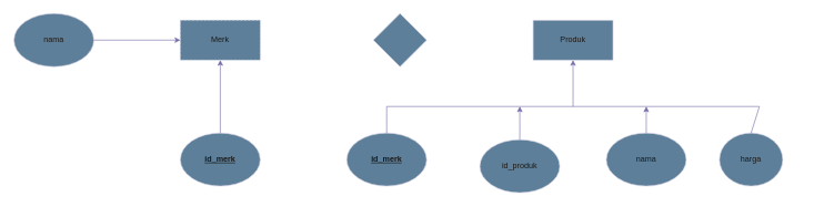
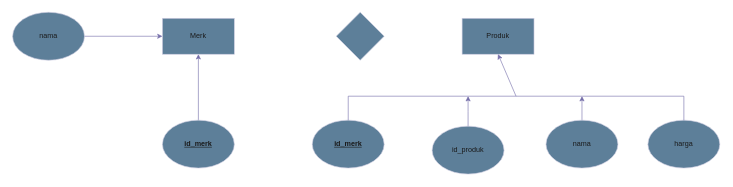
  <mxCell id="0" />
  <mxCell id="1" parent="0" />
- <mxCell id="2" value="Merk" style="rounded=0;whiteSpace=wrap;html=1;labelBackgroundColor=none;fillColor=#5D7F99;strokeColor=#D0CEE2;fontColor=#1A1A1A;dashed=1;" parent="1" vertex="1"><mxGeometry x="270" y="30" width="120" height="60" as="geometry" /></mxCell>
- <mxCell id="3" value="Produk" style="rounded=0;whiteSpace=wrap;html=1;labelBackgroundColor=none;fillColor=#5D7F99;strokeColor=#D0CEE2;fontColor=#1A1A1A;" vertex="1" parent="1"><mxGeometry x="800" y="30" width="120" height="60" as="geometry" /></mxCell>
+ <mxCell id="2" value="Merk" style="rounded=0;whiteSpace=wrap;html=1;labelBackgroundColor=none;fillColor=#5D7F99;strokeColor=#D0CEE2;fontColor=#1A1A1A;" parent="1" vertex="1"><mxGeometry x="270" y="30" width="120" height="60" as="geometry" /></mxCell>
+ <mxCell id="3" value="Produk" style="rounded=0;whiteSpace=wrap;html=1;labelBackgroundColor=none;fillColor=#5D7F99;strokeColor=#D0CEE2;fontColor=#1A1A1A;" vertex="1" parent="1"><mxGeometry x="770" y="30" width="120" height="60" as="geometry" /></mxCell>
  <mxCell id="4" value="" style="edgeStyle=orthogonalEdgeStyle;rounded=0;orthogonalLoop=1;jettySize=auto;html=1;labelBackgroundColor=none;strokeColor=#736CA8;fontColor=default;" edge="1" parent="1" source="5" target="2"><mxGeometry relative="1" as="geometry" /></mxCell>
  <mxCell id="5" value="&lt;b&gt;&lt;u&gt;id_merk&lt;/u&gt;&lt;/b&gt;" style="ellipse;whiteSpace=wrap;html=1;labelBackgroundColor=none;fillColor=#5D7F99;strokeColor=#D0CEE2;fontColor=#1A1A1A;" vertex="1" parent="1"><mxGeometry x="270" y="200" width="120" height="80" as="geometry" /></mxCell>
  <mxCell id="6" value="" style="edgeStyle=orthogonalEdgeStyle;rounded=0;orthogonalLoop=1;jettySize=auto;html=1;labelBackgroundColor=none;strokeColor=#736CA8;fontColor=default;" edge="1" parent="1" source="7" target="2"><mxGeometry relative="1" as="geometry" /></mxCell>
  <mxCell id="7" value="nama" style="ellipse;whiteSpace=wrap;html=1;labelBackgroundColor=none;fillColor=#5D7F99;strokeColor=#D0CEE2;fontColor=#1A1A1A;" vertex="1" parent="1"><mxGeometry x="20" y="20" width="120" height="80" as="geometry" /></mxCell>
  <mxCell id="8" value="&lt;b&gt;&lt;u&gt;id_merk&lt;/u&gt;&lt;/b&gt;" style="ellipse;whiteSpace=wrap;html=1;labelBackgroundColor=none;fillColor=#5D7F99;strokeColor=#D0CEE2;fontColor=#1A1A1A;" vertex="1" parent="1"><mxGeometry x="520" y="200" width="120" height="80" as="geometry" /></mxCell>
  <mxCell id="9" style="edgeStyle=orthogonalEdgeStyle;rounded=0;orthogonalLoop=1;jettySize=auto;html=1;labelBackgroundColor=none;strokeColor=#736CA8;fontColor=default;" edge="1" parent="1" source="10"><mxGeometry relative="1" as="geometry"><mxPoint x="780" y="160" as="targetPoint" /></mxGeometry></mxCell>
  <mxCell id="10" value="id_produk" style="ellipse;whiteSpace=wrap;html=1;labelBackgroundColor=none;fillColor=#5D7F99;strokeColor=#D0CEE2;fontColor=#1A1A1A;" vertex="1" parent="1"><mxGeometry x="720" y="210" width="120" height="80" as="geometry" /></mxCell>
  <mxCell id="11" style="edgeStyle=orthogonalEdgeStyle;rounded=0;orthogonalLoop=1;jettySize=auto;html=1;labelBackgroundColor=none;strokeColor=#736CA8;fontColor=default;" edge="1" parent="1" source="12"><mxGeometry relative="1" as="geometry"><mxPoint x="970" y="160" as="targetPoint" /></mxGeometry></mxCell>
  <mxCell id="12" value="nama" style="ellipse;whiteSpace=wrap;html=1;labelBackgroundColor=none;fillColor=#5D7F99;strokeColor=#D0CEE2;fontColor=#1A1A1A;" vertex="1" parent="1"><mxGeometry x="910" y="200" width="120" height="80" as="geometry" /></mxCell>
  <mxCell id="13" value="" style="rhombus;whiteSpace=wrap;html=1;labelBackgroundColor=none;fillColor=#5D7F99;strokeColor=#D0CEE2;fontColor=#1A1A1A;" vertex="1" parent="1"><mxGeometry x="560" y="20" width="80" height="80" as="geometry" /></mxCell>
- <mxCell id="14" value="harga" style="ellipse;whiteSpace=wrap;html=1;labelBackgroundColor=none;fillColor=#5D7F99;strokeColor=#D0CEE2;fontColor=#1A1A1A;" vertex="1" parent="1"><mxGeometry x="1080" y="200" width="95" height="80" as="geometry" /></mxCell>
+ <mxCell id="14" value="harga" style="ellipse;whiteSpace=wrap;html=1;labelBackgroundColor=none;fillColor=#5D7F99;strokeColor=#D0CEE2;fontColor=#1A1A1A;" vertex="1" parent="1"><mxGeometry x="1080" y="200" width="120" height="80" as="geometry" /></mxCell>
  <mxCell id="15" value="" style="endArrow=none;html=1;rounded=0;exitX=0.5;exitY=0;exitDx=0;exitDy=0;entryX=0.5;entryY=0;entryDx=0;entryDy=0;labelBackgroundColor=none;strokeColor=#736CA8;fontColor=default;" edge="1" parent="1" source="8" target="14"><mxGeometry width="50" height="50" relative="1" as="geometry"><mxPoint x="770" y="230" as="sourcePoint" /><mxPoint x="1150" y="170" as="targetPoint" /><Array as="points"><mxPoint x="580" y="160" /><mxPoint x="1140" y="160" /></Array></mxGeometry></mxCell>
  <mxCell id="16" value="" style="endArrow=classic;html=1;rounded=0;entryX=0.5;entryY=1;entryDx=0;entryDy=0;labelBackgroundColor=none;strokeColor=#736CA8;fontColor=default;" edge="1" parent="1" target="3"><mxGeometry width="50" height="50" relative="1" as="geometry"><mxPoint x="860" y="160" as="sourcePoint" /><mxPoint x="870" y="70" as="targetPoint" /></mxGeometry></mxCell>
